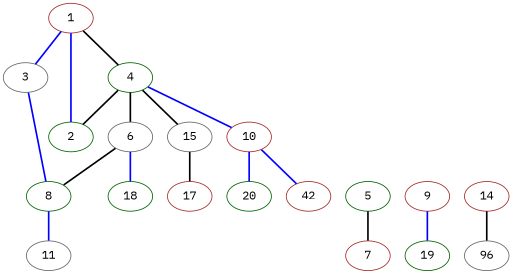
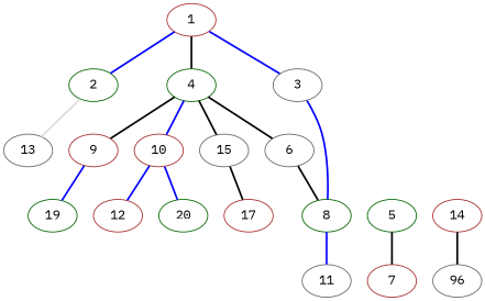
  graph {
    fontname="IBM Plex Mono"
    rankdir=BT
    node [color=brown fontname="IBM Plex Mono"]
    edge [color=blue fontname="IBM Plex Mono" style=bold]
    1
    2 [color=darkgreen]
    3 [color=gray40]
    4 [color=darkgreen]
    6 [color=gray40]
    7
    5 [color=darkgreen]
    8 [color=darkgreen]
    9
    10
    11 [color=gray40]
-   12 [label=42]
+   12
+   13 [color=gray40]
    14
    15 [color=gray40]
    n16 [color=gray40 label=96]
    17
-   18 [color=darkgreen]
    19 [color=darkgreen]
    20 [color=darkgreen]
    2 -- 1
    3 -- 1
    4 -- 1 [color=black]
    6 -- 4 [color=black]
    7 -- 5 [color=black]
    8 -- 3
    8 -- 6 [color=black]
-   2 -- 4 [color=black]
+   9 -- 4 [color=black]
    10 -- 4
    11 -- 8
    12 -- 10
+   13 -- 2 [color="#DDDDDD"]
    15 -- 4 [color=black]
    n16 -- 14 [color=black]
    17 -- 15 [color=black]
-   18 -- 6
    19 -- 9
    20 -- 10
  }
